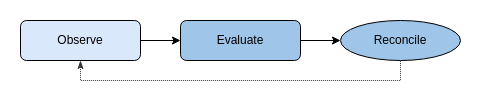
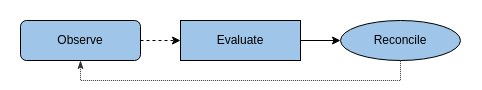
  <mxCell id="0" />
  <mxCell id="1" parent="0" />
- <mxCell id="2" value="" style="edgeStyle=orthogonalEdgeStyle;rounded=0;orthogonalLoop=1;jettySize=auto;html=1;" edge="1" parent="1" source="4" target="6"><mxGeometry relative="1" as="geometry" /></mxCell>
+ <mxCell id="2" value="" style="edgeStyle=orthogonalEdgeStyle;rounded=0;orthogonalLoop=1;jettySize=auto;html=1;dashed=1;" edge="1" parent="1" source="4" target="6"><mxGeometry relative="1" as="geometry" /></mxCell>
  <mxCell id="3" style="edgeStyle=orthogonalEdgeStyle;rounded=0;orthogonalLoop=1;jettySize=auto;html=1;exitX=0.5;exitY=1;exitDx=0;exitDy=0;entryX=0.5;entryY=1;entryDx=0;entryDy=0;endArrow=none;endFill=0;startArrow=classicThin;startFill=1;dashed=1;dashPattern=1 1;strokeColor=#333333;" edge="1" parent="1" source="4" target="7"><mxGeometry relative="1" as="geometry" /></mxCell>
- <mxCell id="4" value="Observe" style="rounded=1;whiteSpace=wrap;html=1;fillColor=#dae8fc;" vertex="1" parent="1"><mxGeometry x="20" y="20" width="120" height="40" as="geometry" /></mxCell>
+ <mxCell id="4" value="Observe" style="rounded=1;whiteSpace=wrap;html=1;fillColor=#9FC5E8;" vertex="1" parent="1"><mxGeometry x="20" y="20" width="120" height="40" as="geometry" /></mxCell>
  <mxCell id="5" value="" style="edgeStyle=orthogonalEdgeStyle;rounded=0;orthogonalLoop=1;jettySize=auto;html=1;" edge="1" parent="1" source="6" target="7"><mxGeometry relative="1" as="geometry" /></mxCell>
- <mxCell id="6" value="Evaluate" style="rounded=1;whiteSpace=wrap;html=1;fillColor=#9FC5E8;" vertex="1" parent="1"><mxGeometry x="180" y="20" width="120" height="40" as="geometry" /></mxCell>
+ <mxCell id="6" value="Evaluate" style="whiteSpace=wrap;html=1;fillColor=#9FC5E8;rounded=0;" vertex="1" parent="1"><mxGeometry x="180" y="20" width="120" height="40" as="geometry" /></mxCell>
  <mxCell id="7" value="Reconcile" style="ellipse;whiteSpace=wrap;html=1;fillColor=#9FC5E8;" vertex="1" parent="1"><mxGeometry x="340" y="20" width="120" height="40" as="geometry" /></mxCell>
